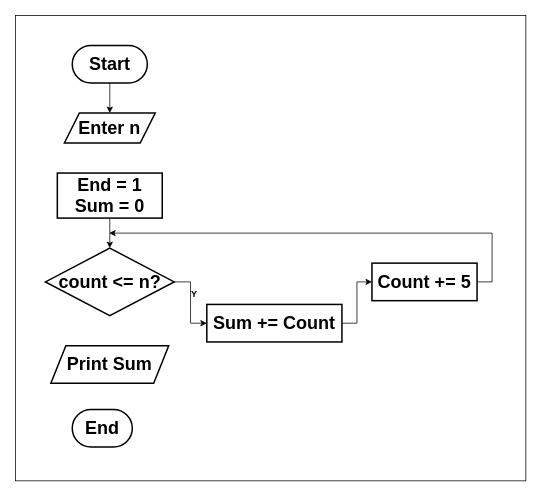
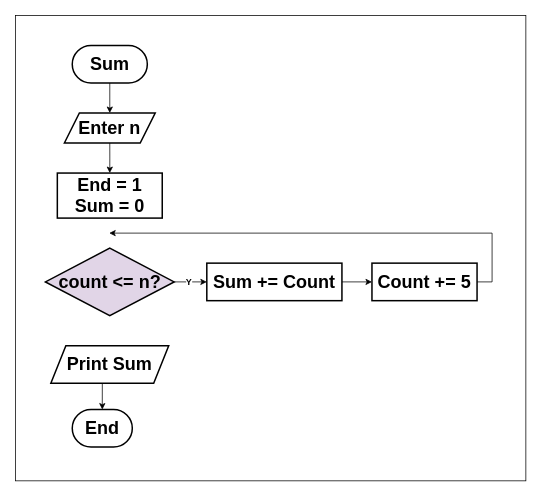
  <mxCell id="0" />
  <mxCell id="1" parent="0" />
  <mxCell id="2" value="" style="rounded=0;whiteSpace=wrap;html=1;strokeColor=default;fillColor=default;movable=1;resizable=1;rotatable=1;deletable=1;editable=1;locked=0;connectable=1;" parent="1" vertex="1"><mxGeometry x="20" y="20" width="680" height="620" as="geometry" /></mxCell>
  <mxCell id="3" style="edgeStyle=orthogonalEdgeStyle;rounded=0;orthogonalLoop=1;jettySize=auto;html=1;exitX=0.5;exitY=1;exitDx=0;exitDy=0;entryX=0.5;entryY=0;entryDx=0;entryDy=0;" parent="1" source="4" target="6" edge="1"><mxGeometry relative="1" as="geometry" /></mxCell>
- <mxCell id="4" value="&lt;b&gt;&lt;font style=&quot;font-size: 24px;&quot;&gt;Start&lt;/font&gt;&lt;/b&gt;" style="rounded=1;whiteSpace=wrap;html=1;arcSize=50;strokeWidth=2;" parent="1" vertex="1"><mxGeometry x="95.75" y="60" width="100" height="50" as="geometry" /></mxCell>
+ <mxCell id="4" value="&lt;b&gt;&lt;font style=&quot;font-size: 24px;&quot;&gt;Sum&lt;/font&gt;&lt;/b&gt;" style="rounded=1;whiteSpace=wrap;html=1;arcSize=50;strokeWidth=2;" parent="1" vertex="1"><mxGeometry x="95.75" y="60" width="100" height="50" as="geometry" /></mxCell>
+ <mxCell id="5" style="edgeStyle=orthogonalEdgeStyle;rounded=0;orthogonalLoop=1;jettySize=auto;html=1;exitX=0.5;exitY=1;exitDx=0;exitDy=0;entryX=0.5;entryY=0;entryDx=0;entryDy=0;" edge="1" parent="1" source="6" target="16"><mxGeometry relative="1" as="geometry" /></mxCell>
  <mxCell id="6" value="&lt;b&gt;&lt;font style=&quot;font-size: 24px;&quot;&gt;&lt;font style=&quot;&quot;&gt;En&lt;/font&gt;ter n&lt;/font&gt;&lt;/b&gt;" style="shape=parallelogram;perimeter=parallelogramPerimeter;whiteSpace=wrap;html=1;fixedSize=1;align=center;strokeWidth=2;" parent="1" vertex="1"><mxGeometry x="85.25" y="150" width="121" height="40" as="geometry" /></mxCell>
+ <mxCell id="7" style="edgeStyle=orthogonalEdgeStyle;rounded=0;orthogonalLoop=1;jettySize=auto;html=1;exitX=0.5;exitY=1;exitDx=0;exitDy=0;entryX=0.5;entryY=0;entryDx=0;entryDy=0;" parent="1" source="8" target="9" edge="1"><mxGeometry relative="1" as="geometry" /></mxCell>
  <mxCell id="8" value="&lt;span style=&quot;font-size: 24px;&quot;&gt;&lt;b&gt;Print Sum&lt;/b&gt;&lt;/span&gt;" style="shape=parallelogram;perimeter=parallelogramPerimeter;whiteSpace=wrap;html=1;fixedSize=1;align=center;strokeWidth=2;" parent="1" vertex="1"><mxGeometry x="67.24" y="460" width="157" height="50" as="geometry" /></mxCell>
  <mxCell id="9" value="&lt;span style=&quot;font-size: 24px;&quot;&gt;&lt;b&gt;End&lt;/b&gt;&lt;/span&gt;" style="rounded=1;whiteSpace=wrap;html=1;arcSize=50;strokeWidth=2;" parent="1" vertex="1"><mxGeometry x="95.75" y="545" width="80" height="50" as="geometry" /></mxCell>
  <mxCell id="10" style="edgeStyle=orthogonalEdgeStyle;rounded=0;orthogonalLoop=1;jettySize=auto;html=1;exitX=1;exitY=0.5;exitDx=0;exitDy=0;entryX=0;entryY=0.5;entryDx=0;entryDy=0;" parent="1" source="12" target="14" edge="1"><mxGeometry relative="1" as="geometry" /></mxCell>
  <mxCell id="11" value="&lt;b&gt;&lt;font style=&quot;font-size: 12px;&quot;&gt;Y&lt;/font&gt;&lt;/b&gt;" style="edgeLabel;html=1;align=center;verticalAlign=middle;resizable=0;points=[];" parent="10" vertex="1" connectable="0"><mxGeometry x="-0.277" y="1" relative="1" as="geometry"><mxPoint x="3" y="1" as="offset" /></mxGeometry></mxCell>
- <mxCell id="12" value="&lt;b&gt;&lt;font style=&quot;font-size: 24px;&quot;&gt;count &amp;lt;= n?&lt;/font&gt;&lt;/b&gt;" style="rhombus;whiteSpace=wrap;html=1;strokeWidth=2;align=center;" parent="1" vertex="1"><mxGeometry x="60" y="330" width="171.5" height="90" as="geometry" /></mxCell>
+ <mxCell id="12" value="&lt;b&gt;&lt;font style=&quot;font-size: 24px;&quot;&gt;count &amp;lt;= n?&lt;/font&gt;&lt;/b&gt;" style="rhombus;whiteSpace=wrap;html=1;strokeWidth=2;align=center;fillColor=#e1d5e7;" parent="1" vertex="1"><mxGeometry x="60" y="330" width="171.5" height="90" as="geometry" /></mxCell>
  <mxCell id="13" style="edgeStyle=orthogonalEdgeStyle;rounded=0;orthogonalLoop=1;jettySize=auto;html=1;exitX=1;exitY=0.5;exitDx=0;exitDy=0;entryX=0;entryY=0.5;entryDx=0;entryDy=0;" edge="1" parent="1" source="14" target="18"><mxGeometry relative="1" as="geometry" /></mxCell>
- <mxCell id="14" value="&lt;span style=&quot;font-size: 24px;&quot;&gt;&lt;b&gt;Sum += Count&lt;/b&gt;&lt;/span&gt;" style="shape=label;whiteSpace=wrap;html=1;fixedSize=1;align=center;strokeWidth=2;rounded=0;" parent="1" vertex="1"><mxGeometry x="274.99" y="405" width="180" height="50" as="geometry" /></mxCell>
- <mxCell id="15" style="edgeStyle=orthogonalEdgeStyle;rounded=0;orthogonalLoop=1;jettySize=auto;html=1;entryX=0.5;entryY=0;entryDx=0;entryDy=0;" edge="1" parent="1" source="16" target="12"><mxGeometry relative="1" as="geometry" /></mxCell>
+ <mxCell id="14" value="&lt;span style=&quot;font-size: 24px;&quot;&gt;&lt;b&gt;Sum += Count&lt;/b&gt;&lt;/span&gt;" style="shape=label;whiteSpace=wrap;html=1;fixedSize=1;align=center;strokeWidth=2;rounded=0;" parent="1" vertex="1"><mxGeometry x="274.99" y="350" width="180" height="50" as="geometry" /></mxCell>
  <mxCell id="16" value="&lt;span style=&quot;font-size: 24px;&quot;&gt;&lt;b&gt;End = 1&lt;br&gt;Sum = 0&lt;/b&gt;&lt;/span&gt;" style="shape=label;whiteSpace=wrap;html=1;fixedSize=1;align=center;strokeWidth=2;rounded=0;" vertex="1" parent="1"><mxGeometry x="75.87" y="230" width="139.75" height="60" as="geometry" /></mxCell>
  <mxCell id="17" style="edgeStyle=orthogonalEdgeStyle;rounded=0;orthogonalLoop=1;jettySize=auto;html=1;" edge="1" parent="1" source="18"><mxGeometry relative="1" as="geometry"><mxPoint x="144.99" y="310" as="targetPoint" /><Array as="points"><mxPoint x="654.99" y="375" /><mxPoint x="654.99" y="310" /></Array></mxGeometry></mxCell>
  <mxCell id="18" value="&lt;span style=&quot;font-size: 24px;&quot;&gt;&lt;b&gt;Count += 5&lt;/b&gt;&lt;/span&gt;" style="shape=label;whiteSpace=wrap;html=1;fixedSize=1;align=center;strokeWidth=2;rounded=0;" vertex="1" parent="1"><mxGeometry x="494.99" y="350" width="140" height="50" as="geometry" /></mxCell>
